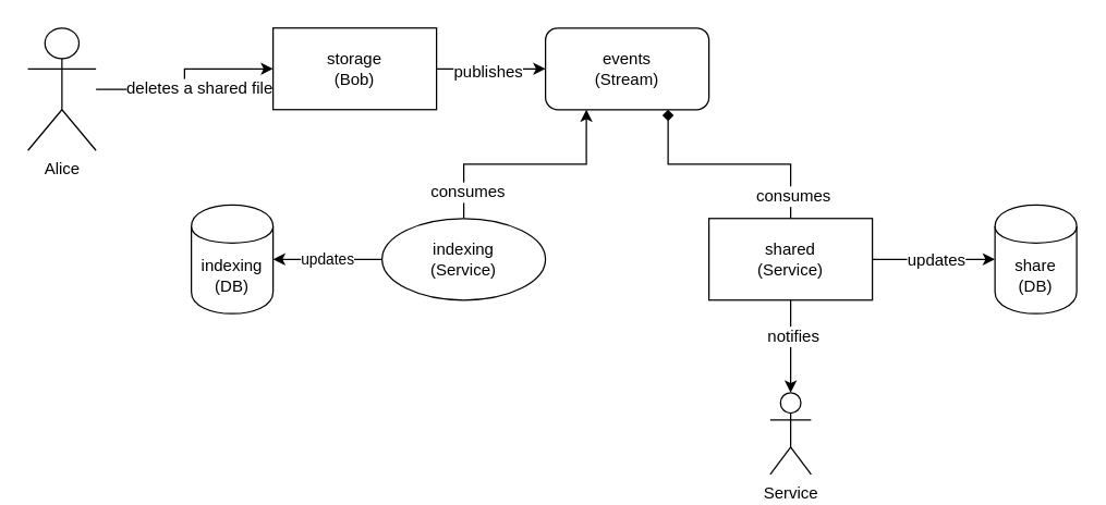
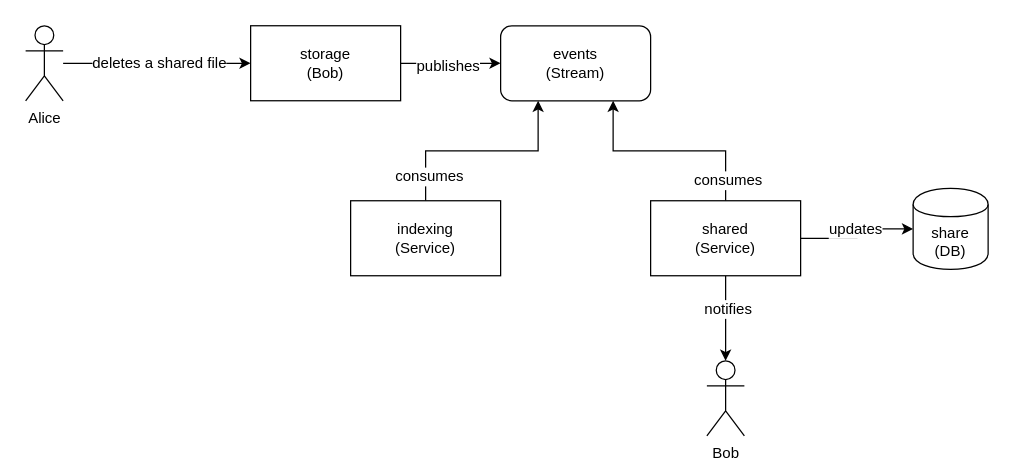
  <mxCell id="0" />
  <mxCell id="1" parent="0" />
  <mxCell id="2" value="" style="edgeStyle=orthogonalEdgeStyle;rounded=0;orthogonalLoop=1;jettySize=auto;html=1;" edge="1" parent="1" source="4" target="7"><mxGeometry relative="1" as="geometry" /></mxCell>
  <mxCell id="3" value="deletes a shared file" style="text;html=1;resizable=0;points=[];align=center;verticalAlign=middle;labelBackgroundColor=#ffffff;" vertex="1" connectable="0" parent="2"><mxGeometry x="-0.4" y="3" relative="1" as="geometry"><mxPoint x="31" y="2" as="offset" /></mxGeometry></mxCell>
- <mxCell id="4" value="Alice" style="shape=umlActor;verticalLabelPosition=bottom;labelBackgroundColor=#ffffff;verticalAlign=top;html=1;outlineConnect=0;" vertex="1" parent="1"><mxGeometry x="20" y="20" width="50" height="90" as="geometry" /></mxCell>
+ <mxCell id="4" value="Alice" style="shape=umlActor;verticalLabelPosition=bottom;labelBackgroundColor=#ffffff;verticalAlign=top;html=1;outlineConnect=0;" vertex="1" parent="1"><mxGeometry x="20" y="20" width="30" height="60" as="geometry" /></mxCell>
  <mxCell id="5" value="" style="edgeStyle=orthogonalEdgeStyle;rounded=0;orthogonalLoop=1;jettySize=auto;html=1;" edge="1" parent="1" source="7" target="8"><mxGeometry relative="1" as="geometry" /></mxCell>
  <mxCell id="6" value="publishes" style="text;html=1;resizable=0;points=[];align=center;verticalAlign=middle;labelBackgroundColor=#ffffff;" vertex="1" connectable="0" parent="5"><mxGeometry x="-0.175" y="-2" relative="1" as="geometry"><mxPoint x="4" as="offset" /></mxGeometry></mxCell>
  <mxCell id="7" value="&lt;div&gt;storage&lt;/div&gt;&lt;div&gt;(Bob)&lt;br&gt;&lt;/div&gt;" style="rounded=0;whiteSpace=wrap;html=1;" vertex="1" parent="1"><mxGeometry x="200" y="20" width="120" height="60" as="geometry" /></mxCell>
  <mxCell id="8" value="&lt;div&gt;events&lt;/div&gt;&lt;div&gt;(Stream)&lt;br&gt;&lt;/div&gt;" style="whiteSpace=wrap;html=1;rounded=1;" vertex="1" parent="1"><mxGeometry x="400" y="20" width="120" height="60" as="geometry" /></mxCell>
  <mxCell id="9" value="" style="edgeStyle=orthogonalEdgeStyle;rounded=0;orthogonalLoop=1;jettySize=auto;html=1;entryX=0.25;entryY=1;entryDx=0;entryDy=0;" edge="1" parent="1" source="12" target="8"><mxGeometry relative="1" as="geometry" /></mxCell>
  <mxCell id="10" value="consumes" style="text;html=1;resizable=0;points=[];align=center;verticalAlign=middle;labelBackgroundColor=#ffffff;" vertex="1" connectable="0" parent="9"><mxGeometry x="-0.765" y="-2" relative="1" as="geometry"><mxPoint as="offset" /></mxGeometry></mxCell>
- <mxCell id="11" value="updates" style="edgeStyle=orthogonalEdgeStyle;rounded=0;orthogonalLoop=1;jettySize=auto;html=1;" edge="1" parent="1" source="12" target="20"><mxGeometry relative="1" as="geometry" /></mxCell>
- <mxCell id="12" value="&lt;div&gt;indexing&lt;/div&gt;&lt;div&gt;(Service)&lt;br&gt;&lt;/div&gt;" style="ellipse;whiteSpace=wrap;html=1;" vertex="1" parent="1"><mxGeometry x="280" y="160" width="120" height="60" as="geometry" /></mxCell>
- <mxCell id="13" style="edgeStyle=orthogonalEdgeStyle;rounded=0;orthogonalLoop=1;jettySize=auto;html=1;entryX=0.75;entryY=1;entryDx=0;entryDy=0;endArrow=diamond;" edge="1" parent="1" source="19" target="8"><mxGeometry relative="1" as="geometry"><Array as="points"><mxPoint x="580" y="120" /><mxPoint x="490" y="120" /></Array></mxGeometry></mxCell>
+ <mxCell id="12" value="&lt;div&gt;indexing&lt;/div&gt;&lt;div&gt;(Service)&lt;br&gt;&lt;/div&gt;" style="rounded=0;whiteSpace=wrap;html=1;" vertex="1" parent="1"><mxGeometry x="280" y="160" width="120" height="60" as="geometry" /></mxCell>
+ <mxCell id="13" style="edgeStyle=orthogonalEdgeStyle;rounded=0;orthogonalLoop=1;jettySize=auto;html=1;entryX=0.75;entryY=1;entryDx=0;entryDy=0;" edge="1" parent="1" source="19" target="8"><mxGeometry relative="1" as="geometry"><Array as="points"><mxPoint x="580" y="120" /><mxPoint x="490" y="120" /></Array></mxGeometry></mxCell>
  <mxCell id="14" value="consumes" style="text;html=1;resizable=0;points=[];align=center;verticalAlign=middle;labelBackgroundColor=#ffffff;" vertex="1" connectable="0" parent="13"><mxGeometry x="-0.8" y="-1" relative="1" as="geometry"><mxPoint as="offset" /></mxGeometry></mxCell>
  <mxCell id="15" value="" style="edgeStyle=orthogonalEdgeStyle;rounded=0;orthogonalLoop=1;jettySize=auto;html=1;" edge="1" parent="1" source="19" target="21"><mxGeometry relative="1" as="geometry" /></mxCell>
  <mxCell id="16" value="updates" style="text;html=1;resizable=0;points=[];align=center;verticalAlign=middle;labelBackgroundColor=#ffffff;" vertex="1" connectable="0" parent="15"><mxGeometry x="0.4" relative="1" as="geometry"><mxPoint x="-17" as="offset" /></mxGeometry></mxCell>
  <mxCell id="17" value="" style="edgeStyle=orthogonalEdgeStyle;rounded=0;orthogonalLoop=1;jettySize=auto;html=1;" edge="1" parent="1" source="19" target="22"><mxGeometry relative="1" as="geometry" /></mxCell>
  <mxCell id="18" value="notifies" style="text;html=1;resizable=0;points=[];align=center;verticalAlign=middle;labelBackgroundColor=#ffffff;" vertex="1" connectable="0" parent="17"><mxGeometry x="-0.235" y="1" relative="1" as="geometry"><mxPoint as="offset" /></mxGeometry></mxCell>
  <mxCell id="19" value="&lt;div&gt;shared&lt;/div&gt;&lt;div&gt;(Service)&lt;br&gt;&lt;/div&gt;" style="rounded=0;whiteSpace=wrap;html=1;" vertex="1" parent="1"><mxGeometry x="520" y="160" width="120" height="60" as="geometry" /></mxCell>
- <mxCell id="20" value="&lt;div&gt;indexing&lt;/div&gt;&lt;div&gt;(DB)&lt;br&gt;&lt;/div&gt;" style="shape=cylinder;whiteSpace=wrap;html=1;boundedLbl=1;backgroundOutline=1;" vertex="1" parent="1"><mxGeometry x="140" y="150" width="60" height="80" as="geometry" /></mxCell>
- <mxCell id="21" value="&lt;div&gt;share&lt;/div&gt;&lt;div&gt;(DB)&lt;br&gt;&lt;/div&gt;" style="shape=cylinder;whiteSpace=wrap;html=1;boundedLbl=1;backgroundOutline=1;" vertex="1" parent="1"><mxGeometry x="730" y="150" width="60" height="80" as="geometry" /></mxCell>
- <mxCell id="22" value="Service" style="shape=umlActor;verticalLabelPosition=bottom;labelBackgroundColor=#ffffff;verticalAlign=top;html=1;outlineConnect=0;" vertex="1" parent="1"><mxGeometry x="565" y="288" width="30" height="60" as="geometry" /></mxCell>
+ <mxCell id="21" value="&lt;div&gt;share&lt;/div&gt;&lt;div&gt;(DB)&lt;br&gt;&lt;/div&gt;" style="shape=cylinder;whiteSpace=wrap;html=1;boundedLbl=1;backgroundOutline=1;" vertex="1" parent="1"><mxGeometry x="730" y="150" width="60" height="65" as="geometry" /></mxCell>
+ <mxCell id="22" value="Bob" style="shape=umlActor;verticalLabelPosition=bottom;labelBackgroundColor=#ffffff;verticalAlign=top;html=1;outlineConnect=0;" vertex="1" parent="1"><mxGeometry x="565" y="288" width="30" height="60" as="geometry" /></mxCell>
